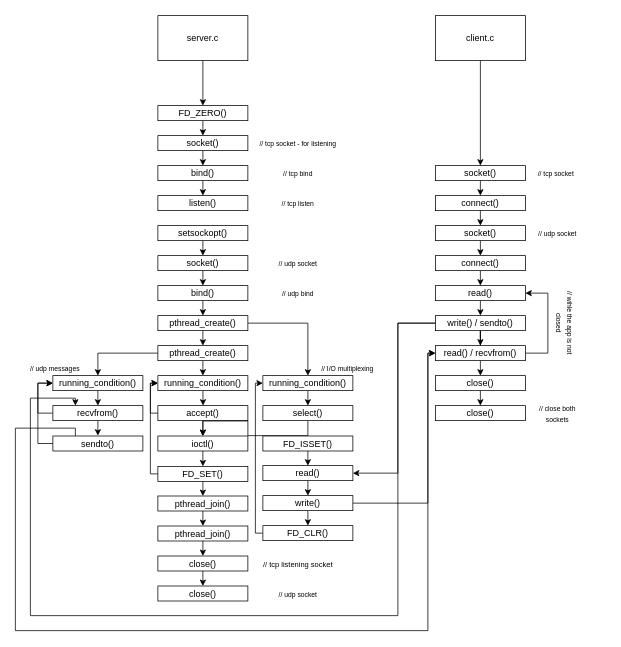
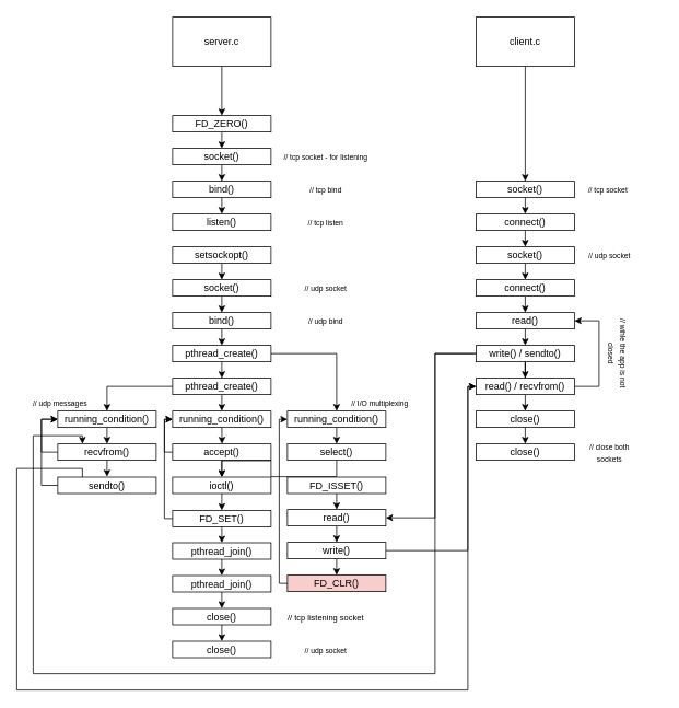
  <mxCell id="0" />
  <mxCell id="1" parent="0" />
  <mxCell id="2" style="edgeStyle=orthogonalEdgeStyle;rounded=0;orthogonalLoop=1;jettySize=auto;html=1;exitX=0.5;exitY=1;exitDx=0;exitDy=0;entryX=0.5;entryY=0;entryDx=0;entryDy=0;" parent="1" source="3" target="21" edge="1"><mxGeometry relative="1" as="geometry" /></mxCell>
  <mxCell id="3" value="server.c" style="rounded=0;whiteSpace=wrap;html=1;" parent="1" vertex="1"><mxGeometry x="210" y="20" width="120" height="60" as="geometry" /></mxCell>
  <mxCell id="4" style="edgeStyle=orthogonalEdgeStyle;rounded=0;orthogonalLoop=1;jettySize=auto;html=1;exitX=0.5;exitY=1;exitDx=0;exitDy=0;entryX=0.5;entryY=0;entryDx=0;entryDy=0;" parent="1" source="5" target="62" edge="1"><mxGeometry relative="1" as="geometry" /></mxCell>
  <mxCell id="5" value="client.c" style="rounded=0;whiteSpace=wrap;html=1;" parent="1" vertex="1"><mxGeometry x="580" y="20" width="120" height="60" as="geometry" /></mxCell>
  <mxCell id="6" style="edgeStyle=orthogonalEdgeStyle;rounded=0;orthogonalLoop=1;jettySize=auto;html=1;exitX=0.5;exitY=1;exitDx=0;exitDy=0;entryX=0.5;entryY=0;entryDx=0;entryDy=0;" parent="1" source="7" target="23" edge="1"><mxGeometry relative="1" as="geometry" /></mxCell>
  <mxCell id="7" value="socket()" style="rounded=0;whiteSpace=wrap;html=1;" parent="1" vertex="1"><mxGeometry x="210" y="180" width="120" height="20" as="geometry" /></mxCell>
  <mxCell id="8" style="edgeStyle=orthogonalEdgeStyle;rounded=0;orthogonalLoop=1;jettySize=auto;html=1;exitX=0.5;exitY=1;exitDx=0;exitDy=0;entryX=0.5;entryY=0;entryDx=0;entryDy=0;" parent="1" source="10" target="15" edge="1"><mxGeometry relative="1" as="geometry" /></mxCell>
  <mxCell id="9" style="edgeStyle=orthogonalEdgeStyle;rounded=0;orthogonalLoop=1;jettySize=auto;html=1;exitX=1;exitY=0.5;exitDx=0;exitDy=0;entryX=0.5;entryY=0;entryDx=0;entryDy=0;" parent="1" source="10" target="40" edge="1"><mxGeometry relative="1" as="geometry" /></mxCell>
  <mxCell id="10" value="pthread_create()" style="rounded=0;whiteSpace=wrap;html=1;" parent="1" vertex="1"><mxGeometry x="210" y="420" width="120" height="20" as="geometry" /></mxCell>
  <mxCell id="11" style="edgeStyle=orthogonalEdgeStyle;rounded=0;orthogonalLoop=1;jettySize=auto;html=1;exitX=0.5;exitY=1;exitDx=0;exitDy=0;entryX=0.5;entryY=0;entryDx=0;entryDy=0;" parent="1" source="12" target="10" edge="1"><mxGeometry relative="1" as="geometry" /></mxCell>
  <mxCell id="12" value="bind()" style="rounded=0;whiteSpace=wrap;html=1;" parent="1" vertex="1"><mxGeometry x="210" y="380" width="120" height="20" as="geometry" /></mxCell>
  <mxCell id="13" style="edgeStyle=orthogonalEdgeStyle;rounded=0;orthogonalLoop=1;jettySize=auto;html=1;exitX=0.5;exitY=1;exitDx=0;exitDy=0;entryX=0.5;entryY=0;entryDx=0;entryDy=0;" parent="1" source="15" target="25" edge="1"><mxGeometry relative="1" as="geometry" /></mxCell>
  <mxCell id="14" style="edgeStyle=orthogonalEdgeStyle;rounded=0;orthogonalLoop=1;jettySize=auto;html=1;exitX=0;exitY=0.5;exitDx=0;exitDy=0;entryX=0.5;entryY=0;entryDx=0;entryDy=0;" parent="1" source="15" target="42" edge="1"><mxGeometry relative="1" as="geometry" /></mxCell>
  <mxCell id="15" value="pthread_create()" style="rounded=0;whiteSpace=wrap;html=1;" parent="1" vertex="1"><mxGeometry x="210" y="460" width="120" height="20" as="geometry" /></mxCell>
  <mxCell id="16" style="edgeStyle=orthogonalEdgeStyle;rounded=0;orthogonalLoop=1;jettySize=auto;html=1;exitX=0.5;exitY=1;exitDx=0;exitDy=0;entryX=0.5;entryY=0;entryDx=0;entryDy=0;" parent="1" source="86" target="19" edge="1"><mxGeometry relative="1" as="geometry" /></mxCell>
  <mxCell id="17" value="listen()" style="rounded=0;whiteSpace=wrap;html=1;" parent="1" vertex="1"><mxGeometry x="210" y="260" width="120" height="20" as="geometry" /></mxCell>
  <mxCell id="18" style="edgeStyle=orthogonalEdgeStyle;rounded=0;orthogonalLoop=1;jettySize=auto;html=1;exitX=0.5;exitY=1;exitDx=0;exitDy=0;entryX=0.5;entryY=0;entryDx=0;entryDy=0;" parent="1" source="19" target="12" edge="1"><mxGeometry relative="1" as="geometry" /></mxCell>
  <mxCell id="19" value="socket()" style="rounded=0;whiteSpace=wrap;html=1;" parent="1" vertex="1"><mxGeometry x="210" y="340" width="120" height="20" as="geometry" /></mxCell>
  <mxCell id="20" style="edgeStyle=orthogonalEdgeStyle;rounded=0;orthogonalLoop=1;jettySize=auto;html=1;exitX=0.5;exitY=1;exitDx=0;exitDy=0;entryX=0.5;entryY=0;entryDx=0;entryDy=0;" parent="1" source="21" target="7" edge="1"><mxGeometry relative="1" as="geometry" /></mxCell>
  <mxCell id="21" value="FD_ZERO()" style="rounded=0;whiteSpace=wrap;html=1;" parent="1" vertex="1"><mxGeometry x="210" y="140" width="120" height="20" as="geometry" /></mxCell>
  <mxCell id="22" style="edgeStyle=orthogonalEdgeStyle;rounded=0;orthogonalLoop=1;jettySize=auto;html=1;exitX=0.5;exitY=1;exitDx=0;exitDy=0;entryX=0.5;entryY=0;entryDx=0;entryDy=0;" parent="1" source="23" target="17" edge="1"><mxGeometry relative="1" as="geometry" /></mxCell>
  <mxCell id="23" value="bind()" style="rounded=0;whiteSpace=wrap;html=1;" parent="1" vertex="1"><mxGeometry x="210" y="220" width="120" height="20" as="geometry" /></mxCell>
  <mxCell id="24" style="edgeStyle=orthogonalEdgeStyle;rounded=0;orthogonalLoop=1;jettySize=auto;html=1;exitX=0.5;exitY=1;exitDx=0;exitDy=0;" edge="1" parent="1" source="25"><mxGeometry relative="1" as="geometry"><mxPoint x="270.276" y="540" as="targetPoint" /></mxGeometry></mxCell>
  <mxCell id="25" value="running_condition()" style="rounded=0;whiteSpace=wrap;html=1;" parent="1" vertex="1"><mxGeometry x="210" y="500" width="120" height="20" as="geometry" /></mxCell>
  <mxCell id="26" style="edgeStyle=orthogonalEdgeStyle;rounded=0;orthogonalLoop=1;jettySize=auto;html=1;exitX=0.5;exitY=1;exitDx=0;exitDy=0;entryX=0.5;entryY=0;entryDx=0;entryDy=0;" edge="1" parent="1" source="28" target="88"><mxGeometry relative="1" as="geometry" /></mxCell>
  <mxCell id="27" style="edgeStyle=orthogonalEdgeStyle;rounded=0;orthogonalLoop=1;jettySize=auto;html=1;exitX=0;exitY=0.5;exitDx=0;exitDy=0;entryX=0;entryY=0.5;entryDx=0;entryDy=0;" edge="1" parent="1" source="28" target="25"><mxGeometry relative="1" as="geometry"><Array as="points"><mxPoint x="200" y="550" /><mxPoint x="200" y="510" /></Array></mxGeometry></mxCell>
  <mxCell id="28" value="accept()" style="rounded=0;whiteSpace=wrap;html=1;" parent="1" vertex="1"><mxGeometry x="210" y="540" width="120" height="20" as="geometry" /></mxCell>
  <mxCell id="29" style="edgeStyle=orthogonalEdgeStyle;rounded=0;orthogonalLoop=1;jettySize=auto;html=1;exitX=0.5;exitY=1;exitDx=0;exitDy=0;entryX=0.5;entryY=0;entryDx=0;entryDy=0;" parent="1" source="31" target="33" edge="1"><mxGeometry relative="1" as="geometry" /></mxCell>
  <mxCell id="30" style="edgeStyle=orthogonalEdgeStyle;rounded=0;orthogonalLoop=1;jettySize=auto;html=1;exitX=0;exitY=0.5;exitDx=0;exitDy=0;entryX=0;entryY=0.5;entryDx=0;entryDy=0;" edge="1" parent="1" source="31" target="25"><mxGeometry relative="1" as="geometry"><Array as="points"><mxPoint x="200" y="631" /><mxPoint x="200" y="510" /></Array></mxGeometry></mxCell>
  <mxCell id="31" value="FD_SET()" style="rounded=0;whiteSpace=wrap;html=1;" parent="1" vertex="1"><mxGeometry x="210" y="621" width="120" height="20" as="geometry" /></mxCell>
  <mxCell id="32" style="edgeStyle=orthogonalEdgeStyle;rounded=0;orthogonalLoop=1;jettySize=auto;html=1;exitX=0.5;exitY=1;exitDx=0;exitDy=0;entryX=0.5;entryY=0;entryDx=0;entryDy=0;" parent="1" source="33" target="35" edge="1"><mxGeometry relative="1" as="geometry" /></mxCell>
  <mxCell id="33" value="pthread_join()" style="rounded=0;whiteSpace=wrap;html=1;" parent="1" vertex="1"><mxGeometry x="210" y="660.5" width="120" height="20" as="geometry" /></mxCell>
  <mxCell id="34" style="edgeStyle=orthogonalEdgeStyle;rounded=0;orthogonalLoop=1;jettySize=auto;html=1;exitX=0.5;exitY=1;exitDx=0;exitDy=0;entryX=0.5;entryY=0;entryDx=0;entryDy=0;" parent="1" source="35" target="37" edge="1"><mxGeometry relative="1" as="geometry" /></mxCell>
  <mxCell id="35" value="pthread_join()" style="rounded=0;whiteSpace=wrap;html=1;" parent="1" vertex="1"><mxGeometry x="210" y="700.5" width="120" height="20" as="geometry" /></mxCell>
  <mxCell id="36" style="edgeStyle=orthogonalEdgeStyle;rounded=0;orthogonalLoop=1;jettySize=auto;html=1;exitX=0.5;exitY=1;exitDx=0;exitDy=0;entryX=0.5;entryY=0;entryDx=0;entryDy=0;" parent="1" source="37" target="38" edge="1"><mxGeometry relative="1" as="geometry" /></mxCell>
  <mxCell id="37" value="close()" style="rounded=0;whiteSpace=wrap;html=1;" parent="1" vertex="1"><mxGeometry x="210" y="740.5" width="120" height="20" as="geometry" /></mxCell>
  <mxCell id="38" value="close()" style="rounded=0;whiteSpace=wrap;html=1;" parent="1" vertex="1"><mxGeometry x="210" y="780.5" width="120" height="20" as="geometry" /></mxCell>
  <mxCell id="39" style="edgeStyle=orthogonalEdgeStyle;rounded=0;orthogonalLoop=1;jettySize=auto;html=1;exitX=0.5;exitY=1;exitDx=0;exitDy=0;entryX=0.5;entryY=0;entryDx=0;entryDy=0;" parent="1" source="40" target="44" edge="1"><mxGeometry relative="1" as="geometry" /></mxCell>
  <mxCell id="40" value="running_condition()" style="rounded=0;whiteSpace=wrap;html=1;" parent="1" vertex="1"><mxGeometry x="350" y="500" width="120" height="20" as="geometry" /></mxCell>
  <mxCell id="41" style="edgeStyle=orthogonalEdgeStyle;rounded=0;orthogonalLoop=1;jettySize=auto;html=1;exitX=0.5;exitY=1;exitDx=0;exitDy=0;entryX=0.5;entryY=0;entryDx=0;entryDy=0;" parent="1" source="42" target="57" edge="1"><mxGeometry relative="1" as="geometry" /></mxCell>
  <mxCell id="42" value="running_condition()" style="rounded=0;whiteSpace=wrap;html=1;" parent="1" vertex="1"><mxGeometry x="70" y="500" width="120" height="20" as="geometry" /></mxCell>
  <mxCell id="43" style="edgeStyle=orthogonalEdgeStyle;rounded=0;orthogonalLoop=1;jettySize=auto;html=1;exitX=0.5;exitY=1;exitDx=0;exitDy=0;" parent="1" source="44" target="88" edge="1"><mxGeometry relative="1" as="geometry" /></mxCell>
  <mxCell id="44" value="select()" style="rounded=0;whiteSpace=wrap;html=1;" parent="1" vertex="1"><mxGeometry x="350" y="540" width="120" height="20" as="geometry" /></mxCell>
  <mxCell id="45" style="edgeStyle=orthogonalEdgeStyle;rounded=0;orthogonalLoop=1;jettySize=auto;html=1;exitX=0.5;exitY=1;exitDx=0;exitDy=0;entryX=0.5;entryY=0;entryDx=0;entryDy=0;" parent="1" source="46" target="48" edge="1"><mxGeometry relative="1" as="geometry" /></mxCell>
  <mxCell id="46" value="FD_ISSET()" style="rounded=0;whiteSpace=wrap;html=1;" parent="1" vertex="1"><mxGeometry x="350" y="580.5" width="120" height="20" as="geometry" /></mxCell>
  <mxCell id="47" style="edgeStyle=orthogonalEdgeStyle;rounded=0;orthogonalLoop=1;jettySize=auto;html=1;exitX=0.5;exitY=1;exitDx=0;exitDy=0;entryX=0.5;entryY=0;entryDx=0;entryDy=0;" parent="1" source="48" target="51" edge="1"><mxGeometry relative="1" as="geometry" /></mxCell>
  <mxCell id="48" value="read()" style="rounded=0;whiteSpace=wrap;html=1;" parent="1" vertex="1"><mxGeometry x="350" y="620" width="120" height="20" as="geometry" /></mxCell>
  <mxCell id="49" style="edgeStyle=orthogonalEdgeStyle;rounded=0;orthogonalLoop=1;jettySize=auto;html=1;exitX=0.5;exitY=1;exitDx=0;exitDy=0;entryX=0.5;entryY=0;entryDx=0;entryDy=0;" parent="1" source="51" edge="1"><mxGeometry relative="1" as="geometry"><mxPoint x="410" y="700" as="targetPoint" /></mxGeometry></mxCell>
  <mxCell id="50" style="edgeStyle=orthogonalEdgeStyle;rounded=0;orthogonalLoop=1;jettySize=auto;html=1;exitX=1;exitY=0.5;exitDx=0;exitDy=0;entryX=0;entryY=0.5;entryDx=0;entryDy=0;" edge="1" parent="1" source="51" target="77"><mxGeometry relative="1" as="geometry"><Array as="points"><mxPoint x="570" y="670" /><mxPoint x="570" y="470" /></Array></mxGeometry></mxCell>
  <mxCell id="51" value="write&lt;span style=&quot;background-color: initial;&quot;&gt;()&lt;/span&gt;" style="rounded=0;whiteSpace=wrap;html=1;" parent="1" vertex="1"><mxGeometry x="350" y="660" width="120" height="20" as="geometry" /></mxCell>
  <mxCell id="52" style="edgeStyle=orthogonalEdgeStyle;rounded=0;orthogonalLoop=1;jettySize=auto;html=1;exitX=0.5;exitY=1;exitDx=0;exitDy=0;entryX=0.5;entryY=0;entryDx=0;entryDy=0;" parent="1" target="54" edge="1"><mxGeometry relative="1" as="geometry"><mxPoint x="410" y="720" as="sourcePoint" /></mxGeometry></mxCell>
  <mxCell id="53" style="edgeStyle=orthogonalEdgeStyle;rounded=0;orthogonalLoop=1;jettySize=auto;html=1;exitX=0;exitY=0.5;exitDx=0;exitDy=0;entryX=0;entryY=0.5;entryDx=0;entryDy=0;" edge="1" parent="1" source="54" target="40"><mxGeometry relative="1" as="geometry"><Array as="points"><mxPoint x="340" y="710" /><mxPoint x="340" y="510" /></Array></mxGeometry></mxCell>
- <mxCell id="54" value="FD_CLR()" style="rounded=0;whiteSpace=wrap;html=1;" parent="1" vertex="1"><mxGeometry x="350" y="700" width="120" height="20" as="geometry" /></mxCell>
+ <mxCell id="54" value="FD_CLR()" style="rounded=0;whiteSpace=wrap;html=1;fillColor=#f8cecc;" parent="1" vertex="1"><mxGeometry x="350" y="700" width="120" height="20" as="geometry" /></mxCell>
  <mxCell id="55" style="edgeStyle=orthogonalEdgeStyle;rounded=0;orthogonalLoop=1;jettySize=auto;html=1;exitX=0.5;exitY=1;exitDx=0;exitDy=0;" parent="1" source="57" edge="1"><mxGeometry relative="1" as="geometry"><mxPoint x="130" y="580" as="targetPoint" /></mxGeometry></mxCell>
  <mxCell id="56" style="edgeStyle=orthogonalEdgeStyle;rounded=0;orthogonalLoop=1;jettySize=auto;html=1;exitX=0;exitY=0.5;exitDx=0;exitDy=0;entryX=0;entryY=0.5;entryDx=0;entryDy=0;" edge="1" parent="1" source="57" target="42"><mxGeometry relative="1" as="geometry" /></mxCell>
  <mxCell id="57" value="recvfrom()" style="rounded=0;whiteSpace=wrap;html=1;" parent="1" vertex="1"><mxGeometry x="70" y="540" width="120" height="20" as="geometry" /></mxCell>
  <mxCell id="58" style="edgeStyle=orthogonalEdgeStyle;rounded=0;orthogonalLoop=1;jettySize=auto;html=1;exitX=0;exitY=0.5;exitDx=0;exitDy=0;entryX=0;entryY=0.5;entryDx=0;entryDy=0;" edge="1" parent="1" source="60" target="42"><mxGeometry relative="1" as="geometry" /></mxCell>
  <mxCell id="59" style="edgeStyle=orthogonalEdgeStyle;rounded=0;orthogonalLoop=1;jettySize=auto;html=1;exitX=0.25;exitY=0;exitDx=0;exitDy=0;entryX=0;entryY=0.5;entryDx=0;entryDy=0;" edge="1" parent="1" source="60" target="77"><mxGeometry relative="1" as="geometry"><Array as="points"><mxPoint x="100" y="570" /><mxPoint x="20" y="570" /><mxPoint x="20" y="840" /><mxPoint x="570" y="840" /><mxPoint x="570" y="470" /></Array></mxGeometry></mxCell>
  <mxCell id="60" value="sendto()" style="rounded=0;whiteSpace=wrap;html=1;" parent="1" vertex="1"><mxGeometry x="70" y="580.5" width="120" height="20" as="geometry" /></mxCell>
  <mxCell id="61" style="edgeStyle=orthogonalEdgeStyle;rounded=0;orthogonalLoop=1;jettySize=auto;html=1;exitX=0.5;exitY=1;exitDx=0;exitDy=0;entryX=0.5;entryY=0;entryDx=0;entryDy=0;" edge="1" parent="1" source="62" target="64"><mxGeometry relative="1" as="geometry" /></mxCell>
  <mxCell id="62" value="socket()" style="rounded=0;whiteSpace=wrap;html=1;" parent="1" vertex="1"><mxGeometry x="580" y="220" width="120" height="20" as="geometry" /></mxCell>
  <mxCell id="63" style="edgeStyle=orthogonalEdgeStyle;rounded=0;orthogonalLoop=1;jettySize=auto;html=1;exitX=0.5;exitY=1;exitDx=0;exitDy=0;entryX=0.5;entryY=0;entryDx=0;entryDy=0;" edge="1" parent="1" source="64" target="66"><mxGeometry relative="1" as="geometry" /></mxCell>
  <mxCell id="64" value="connect()" style="rounded=0;whiteSpace=wrap;html=1;" parent="1" vertex="1"><mxGeometry x="580" y="260" width="120" height="20" as="geometry" /></mxCell>
  <mxCell id="65" style="edgeStyle=orthogonalEdgeStyle;rounded=0;orthogonalLoop=1;jettySize=auto;html=1;exitX=0.5;exitY=1;exitDx=0;exitDy=0;entryX=0.5;entryY=0;entryDx=0;entryDy=0;" edge="1" parent="1" source="66" target="68"><mxGeometry relative="1" as="geometry" /></mxCell>
  <mxCell id="66" value="socket()" style="rounded=0;whiteSpace=wrap;html=1;" parent="1" vertex="1"><mxGeometry x="580" y="300" width="120" height="20" as="geometry" /></mxCell>
  <mxCell id="67" style="edgeStyle=orthogonalEdgeStyle;rounded=0;orthogonalLoop=1;jettySize=auto;html=1;exitX=0.5;exitY=1;exitDx=0;exitDy=0;entryX=0.5;entryY=0;entryDx=0;entryDy=0;" parent="1" source="68" target="70" edge="1"><mxGeometry relative="1" as="geometry" /></mxCell>
  <mxCell id="68" value="connect()" style="rounded=0;whiteSpace=wrap;html=1;" parent="1" vertex="1"><mxGeometry x="580" y="340" width="120" height="20" as="geometry" /></mxCell>
  <mxCell id="69" style="edgeStyle=orthogonalEdgeStyle;rounded=0;orthogonalLoop=1;jettySize=auto;html=1;exitX=0.5;exitY=1;exitDx=0;exitDy=0;entryX=0.5;entryY=0;entryDx=0;entryDy=0;" parent="1" source="70" target="74" edge="1"><mxGeometry relative="1" as="geometry" /></mxCell>
  <mxCell id="70" value="read()" style="rounded=0;whiteSpace=wrap;html=1;" parent="1" vertex="1"><mxGeometry x="580" y="380" width="120" height="20" as="geometry" /></mxCell>
  <mxCell id="71" style="edgeStyle=orthogonalEdgeStyle;rounded=0;orthogonalLoop=1;jettySize=auto;html=1;exitX=0.5;exitY=1;exitDx=0;exitDy=0;" parent="1" source="74" target="77" edge="1"><mxGeometry relative="1" as="geometry" /></mxCell>
  <mxCell id="72" style="edgeStyle=orthogonalEdgeStyle;rounded=0;orthogonalLoop=1;jettySize=auto;html=1;exitX=0;exitY=0.5;exitDx=0;exitDy=0;entryX=1;entryY=0.5;entryDx=0;entryDy=0;" edge="1" parent="1" source="74" target="48"><mxGeometry relative="1" as="geometry"><Array as="points"><mxPoint x="530" y="430" /><mxPoint x="530" y="630" /></Array></mxGeometry></mxCell>
  <mxCell id="73" style="edgeStyle=orthogonalEdgeStyle;rounded=0;orthogonalLoop=1;jettySize=auto;html=1;exitX=0;exitY=0.5;exitDx=0;exitDy=0;entryX=0.25;entryY=0;entryDx=0;entryDy=0;" edge="1" parent="1" source="74" target="57"><mxGeometry relative="1" as="geometry"><Array as="points"><mxPoint x="530" y="430" /><mxPoint x="530" y="820" /><mxPoint x="40" y="820" /><mxPoint x="40" y="530" /><mxPoint x="100" y="530" /></Array></mxGeometry></mxCell>
  <mxCell id="74" value="write&lt;span style=&quot;background-color: initial;&quot;&gt;() / sendto()&lt;/span&gt;" style="rounded=0;whiteSpace=wrap;html=1;" parent="1" vertex="1"><mxGeometry x="580" y="420" width="120" height="20" as="geometry" /></mxCell>
  <mxCell id="75" style="edgeStyle=orthogonalEdgeStyle;rounded=0;orthogonalLoop=1;jettySize=auto;html=1;exitX=0.5;exitY=1;exitDx=0;exitDy=0;entryX=0.5;entryY=0;entryDx=0;entryDy=0;" parent="1" source="77" target="79" edge="1"><mxGeometry relative="1" as="geometry" /></mxCell>
  <mxCell id="76" style="edgeStyle=orthogonalEdgeStyle;rounded=0;orthogonalLoop=1;jettySize=auto;html=1;exitX=1;exitY=0.5;exitDx=0;exitDy=0;entryX=1;entryY=0.5;entryDx=0;entryDy=0;" parent="1" source="77" target="70" edge="1"><mxGeometry relative="1" as="geometry"><Array as="points"><mxPoint x="730" y="470" /><mxPoint x="730" y="390" /></Array></mxGeometry></mxCell>
  <mxCell id="77" value="read() / recvfrom()" style="rounded=0;whiteSpace=wrap;html=1;" parent="1" vertex="1"><mxGeometry x="580" y="460" width="120" height="20" as="geometry" /></mxCell>
  <mxCell id="78" style="edgeStyle=orthogonalEdgeStyle;rounded=0;orthogonalLoop=1;jettySize=auto;html=1;exitX=0.5;exitY=1;exitDx=0;exitDy=0;entryX=0.5;entryY=0;entryDx=0;entryDy=0;" parent="1" source="79" target="80" edge="1"><mxGeometry relative="1" as="geometry" /></mxCell>
  <mxCell id="79" value="close()" style="rounded=0;whiteSpace=wrap;html=1;" parent="1" vertex="1"><mxGeometry x="580" y="500" width="120" height="20" as="geometry" /></mxCell>
  <mxCell id="80" value="close()" style="rounded=0;whiteSpace=wrap;html=1;" parent="1" vertex="1"><mxGeometry x="580" y="540" width="120" height="20" as="geometry" /></mxCell>
  <mxCell id="81" value="&lt;font style=&quot;font-size: 9px;&quot;&gt;// tcp socket - for listening&lt;/font&gt;" style="text;html=1;align=center;verticalAlign=middle;whiteSpace=wrap;rounded=0;" parent="1" vertex="1"><mxGeometry x="344" y="180" width="106" height="20" as="geometry" /></mxCell>
  <mxCell id="82" value="&lt;font style=&quot;font-size: 9px;&quot;&gt;// tcp bind&lt;/font&gt;" style="text;html=1;align=center;verticalAlign=middle;whiteSpace=wrap;rounded=0;" parent="1" vertex="1"><mxGeometry x="344" y="220" width="106" height="20" as="geometry" /></mxCell>
  <mxCell id="83" value="&lt;font style=&quot;font-size: 9px;&quot;&gt;// udp socket&lt;/font&gt;" style="text;html=1;align=center;verticalAlign=middle;whiteSpace=wrap;rounded=0;" parent="1" vertex="1"><mxGeometry x="344" y="340" width="106" height="20" as="geometry" /></mxCell>
  <mxCell id="84" value="&lt;font style=&quot;font-size: 9px;&quot;&gt;// udp bind&lt;/font&gt;" style="text;html=1;align=center;verticalAlign=middle;whiteSpace=wrap;rounded=0;" parent="1" vertex="1"><mxGeometry x="344" y="380" width="106" height="20" as="geometry" /></mxCell>
  <mxCell id="85" value="&lt;font style=&quot;font-size: 9px;&quot;&gt;// tcp listen&lt;/font&gt;" style="text;html=1;align=center;verticalAlign=middle;whiteSpace=wrap;rounded=0;" parent="1" vertex="1"><mxGeometry x="344" y="260" width="106" height="20" as="geometry" /></mxCell>
  <mxCell id="86" value="setsockopt()" style="rounded=0;whiteSpace=wrap;html=1;" vertex="1" parent="1"><mxGeometry x="210" y="300" width="120" height="20" as="geometry" /></mxCell>
  <mxCell id="87" style="edgeStyle=orthogonalEdgeStyle;rounded=0;orthogonalLoop=1;jettySize=auto;html=1;exitX=0.5;exitY=1;exitDx=0;exitDy=0;entryX=0.5;entryY=0;entryDx=0;entryDy=0;" edge="1" parent="1" source="88" target="31"><mxGeometry relative="1" as="geometry" /></mxCell>
  <mxCell id="88" value="ioctl()" style="rounded=0;whiteSpace=wrap;html=1;" vertex="1" parent="1"><mxGeometry x="210" y="580.5" width="120" height="20" as="geometry" /></mxCell>
  <mxCell id="89" value="&lt;font style=&quot;font-size: 9px;&quot;&gt;// udp messages&lt;/font&gt;" style="text;html=1;align=center;verticalAlign=middle;whiteSpace=wrap;rounded=0;" vertex="1" parent="1"><mxGeometry x="20" y="480" width="106" height="20" as="geometry" /></mxCell>
  <mxCell id="90" value="&lt;font style=&quot;font-size: 9px;&quot;&gt;// I/O multiplexing&lt;/font&gt;" style="text;html=1;align=center;verticalAlign=middle;whiteSpace=wrap;rounded=0;" vertex="1" parent="1"><mxGeometry x="410" y="480" width="106" height="20" as="geometry" /></mxCell>
  <mxCell id="91" value="&lt;font size=&quot;1&quot;&gt;// tcp listening socket&lt;/font&gt;" style="text;html=1;align=center;verticalAlign=middle;whiteSpace=wrap;rounded=0;" vertex="1" parent="1"><mxGeometry x="344" y="740.5" width="106" height="20" as="geometry" /></mxCell>
  <mxCell id="92" value="&lt;font style=&quot;font-size: 9px;&quot;&gt;// udp socket&lt;/font&gt;" style="text;html=1;align=center;verticalAlign=middle;whiteSpace=wrap;rounded=0;" vertex="1" parent="1"><mxGeometry x="344" y="780.5" width="106" height="20" as="geometry" /></mxCell>
  <mxCell id="93" value="&lt;font style=&quot;font-size: 9px;&quot;&gt;// wihle the app is not closed&lt;/font&gt;" style="text;html=1;align=center;verticalAlign=middle;whiteSpace=wrap;rounded=0;rotation=90;" vertex="1" parent="1"><mxGeometry x="700" y="420" width="106" height="20" as="geometry" /></mxCell>
  <mxCell id="94" value="&lt;font style=&quot;font-size: 9px;&quot;&gt;// udp socket&lt;/font&gt;" style="text;html=1;align=center;verticalAlign=middle;whiteSpace=wrap;rounded=0;" vertex="1" parent="1"><mxGeometry x="710" y="300" width="66" height="20" as="geometry" /></mxCell>
  <mxCell id="95" value="&lt;font style=&quot;font-size: 9px;&quot;&gt;// tcp socket&lt;/font&gt;" style="text;html=1;align=center;verticalAlign=middle;whiteSpace=wrap;rounded=0;" vertex="1" parent="1"><mxGeometry x="706" y="220" width="70" height="20" as="geometry" /></mxCell>
  <mxCell id="96" value="&lt;font style=&quot;font-size: 9px;&quot;&gt;// close both sockets&lt;/font&gt;" style="text;html=1;align=center;verticalAlign=middle;whiteSpace=wrap;rounded=0;" vertex="1" parent="1"><mxGeometry x="710" y="540" width="66" height="20" as="geometry" /></mxCell>
